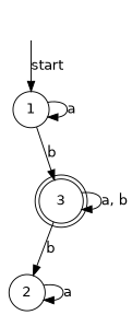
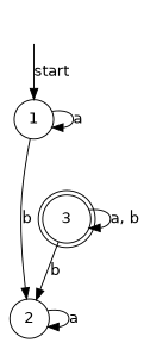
  digraph {
    fontname="DejaVu Sans"
    rankdir=TB
    node [fontname="DejaVu Sans" shape=circle]
    edge [fontname="DejaVu Sans"]
    "" [shape=none]
    1
    2
    3 [shape=doublecircle]
    "" -> 1 [label=start]
    1 -> 1 [label=a]
-   1 -> 3 [label=b]
+   1 -> 2 [label=b]
    2 -> 2 [label=a]
    3 -> 2 [label=b]
    3 -> 3 [label="a, b"]
  }
